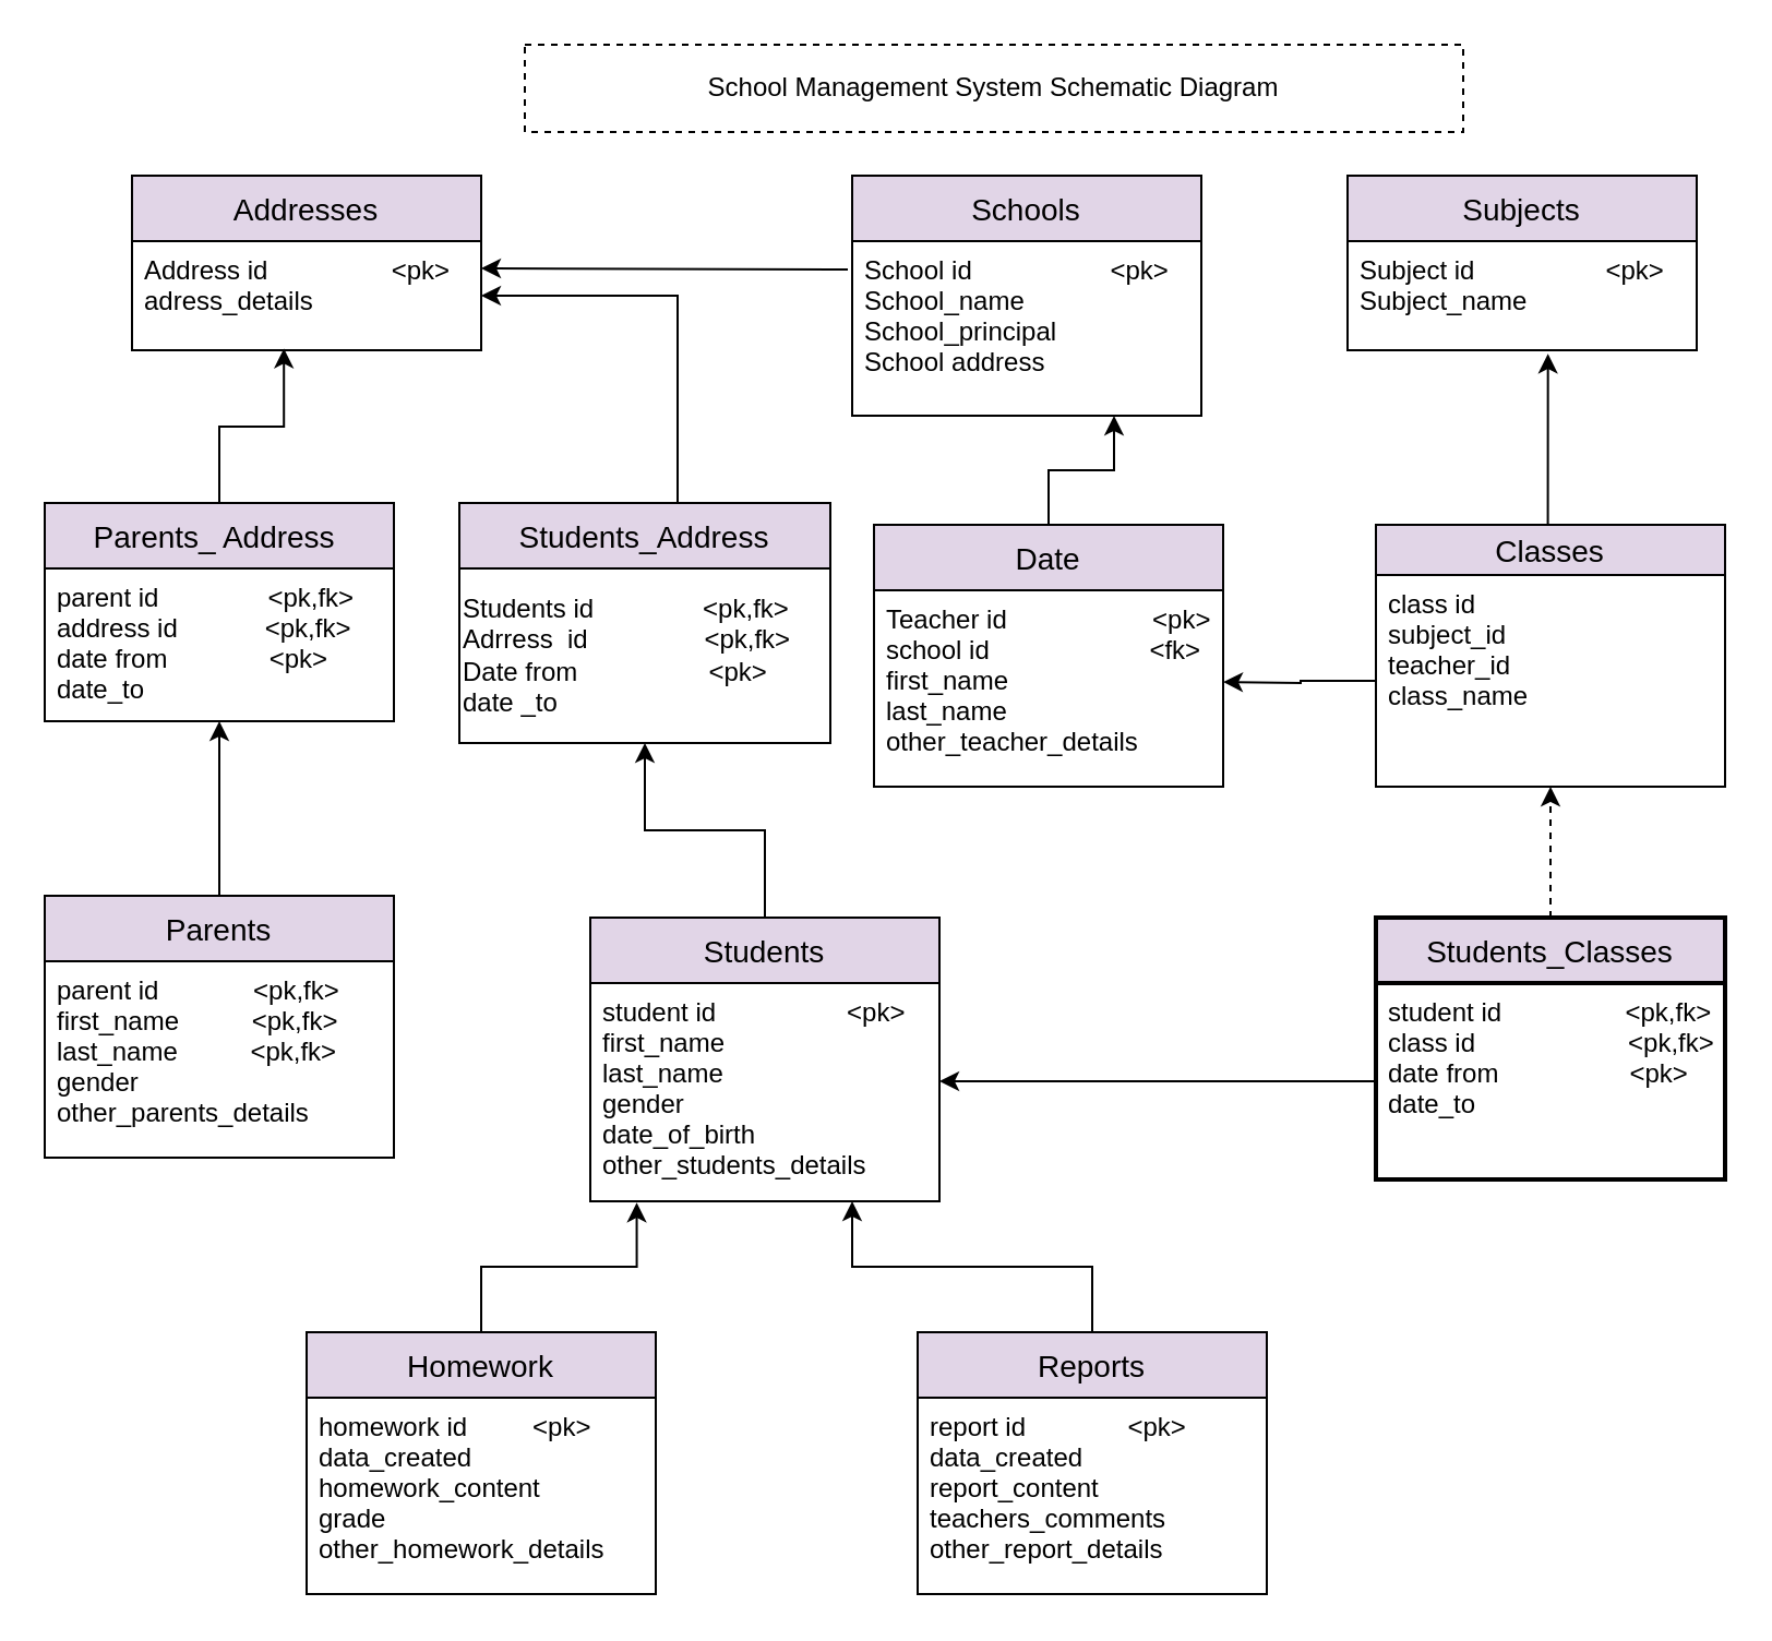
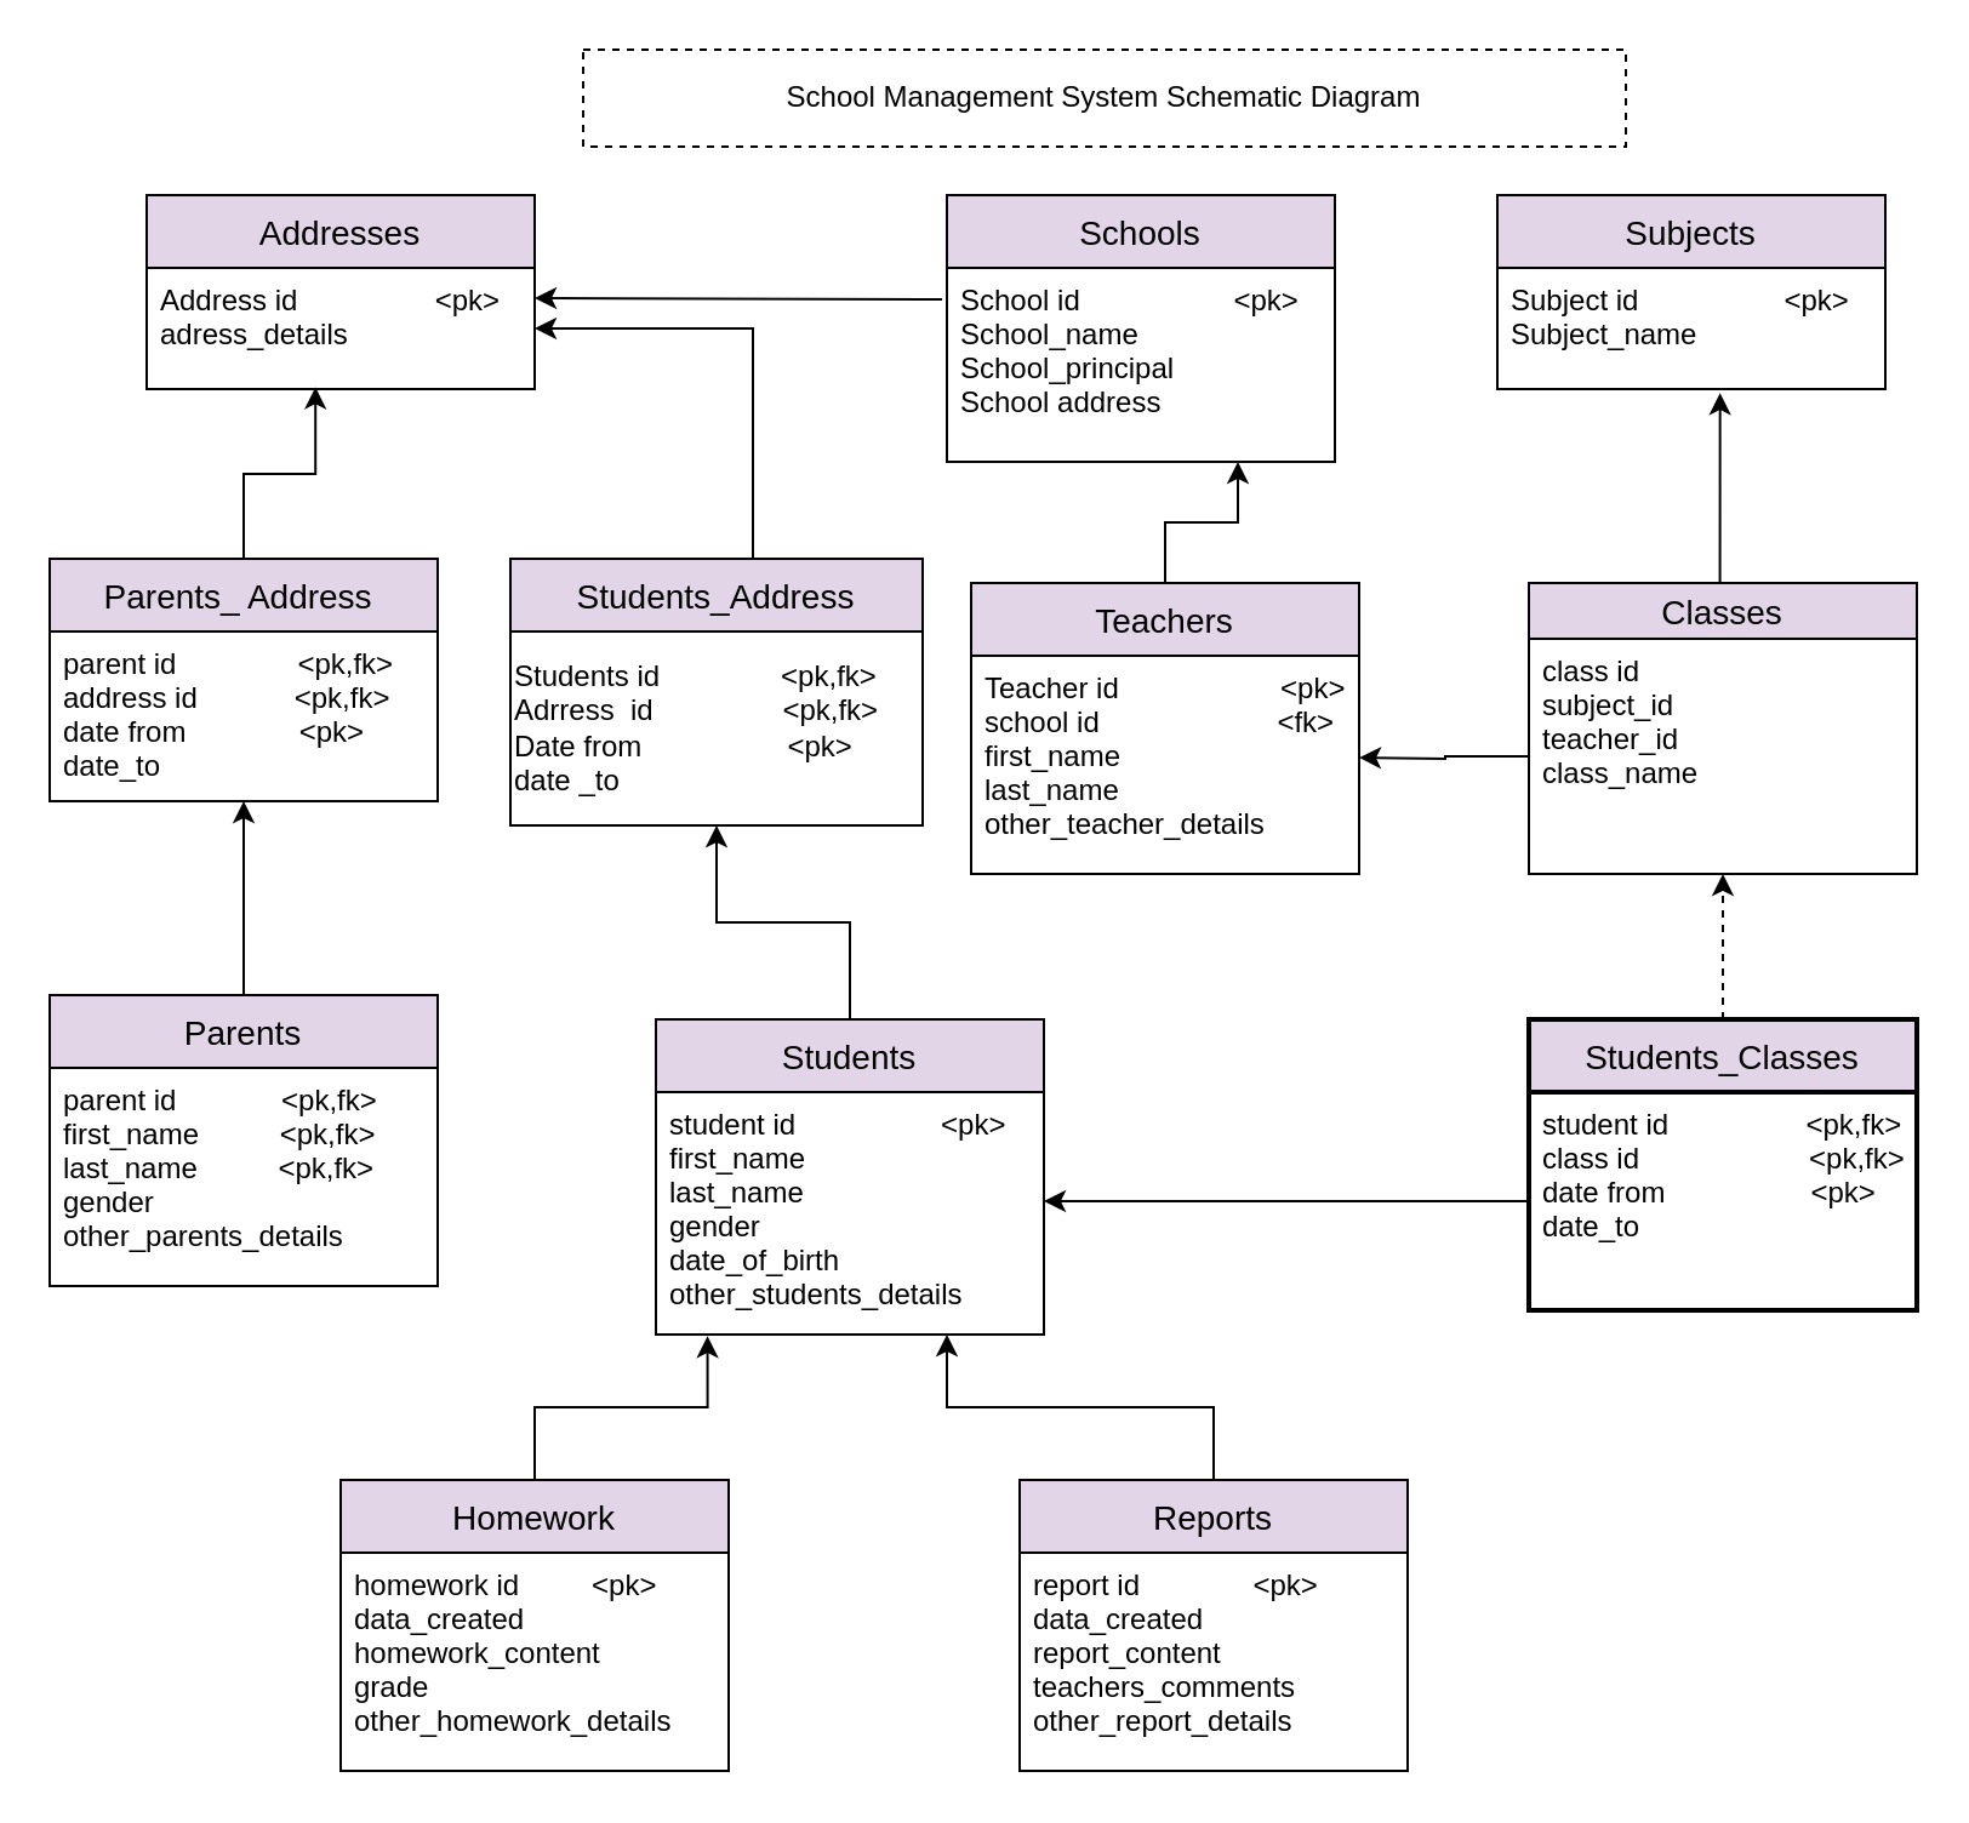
  <mxCell id="0" />
  <mxCell id="1" parent="0" />
  <mxCell id="2" value="Addresses" style="swimlane;childLayout=stackLayout;horizontal=1;startSize=30;horizontalStack=0;fillColor=#e1d5e7;rounded=0;fontSize=14;fontStyle=0;strokeWidth=1;resizeParent=0;resizeLast=1;shadow=0;dashed=0;align=center;strokeColor=#000000;" parent="1" vertex="1"><mxGeometry x="60" y="80" width="160" height="80" as="geometry" /></mxCell>
  <mxCell id="3" value="Address id                 &lt;pk&gt;&#10;adress_details" style="align=left;strokeColor=none;fillColor=none;spacingLeft=4;fontSize=12;verticalAlign=top;resizable=0;rotatable=0;part=1;" parent="2" vertex="1"><mxGeometry y="30" width="160" height="50" as="geometry" /></mxCell>
  <mxCell id="4" value="Subjects" style="swimlane;childLayout=stackLayout;horizontal=1;startSize=30;horizontalStack=0;fillColor=#e1d5e7;rounded=0;fontSize=14;fontStyle=0;strokeWidth=1;resizeParent=0;resizeLast=1;shadow=0;dashed=0;align=center;strokeColor=#000000;" parent="1" vertex="1"><mxGeometry x="617" y="80" width="160" height="80" as="geometry" /></mxCell>
  <mxCell id="5" value="Subject id                  &lt;pk&gt;&#10;Subject_name" style="align=left;strokeColor=none;fillColor=none;spacingLeft=4;fontSize=12;verticalAlign=top;resizable=0;rotatable=0;part=1;" parent="4" vertex="1"><mxGeometry y="30" width="160" height="50" as="geometry" /></mxCell>
  <mxCell id="6" style="edgeStyle=orthogonalEdgeStyle;rounded=0;orthogonalLoop=1;jettySize=auto;html=1;entryX=1;entryY=0.5;entryDx=0;entryDy=0;" parent="1" source="7" target="3" edge="1"><mxGeometry relative="1" as="geometry"><mxPoint x="230" y="135" as="targetPoint" /><Array as="points"><mxPoint x="310" y="135" /></Array></mxGeometry></mxCell>
  <mxCell id="7" value="Students_Address" style="swimlane;childLayout=stackLayout;horizontal=1;startSize=30;horizontalStack=0;fillColor=#e1d5e7;rounded=0;fontSize=14;fontStyle=0;strokeWidth=1;resizeParent=0;resizeLast=1;shadow=0;dashed=0;align=center;strokeColor=#000000;" parent="1" vertex="1"><mxGeometry x="210" y="230" width="170" height="110" as="geometry" /></mxCell>
  <mxCell id="8" value="&lt;div style=&quot;text-align: justify&quot;&gt;&lt;span&gt;Students id&amp;nbsp; &amp;nbsp; &amp;nbsp; &amp;nbsp; &amp;nbsp; &amp;nbsp; &amp;nbsp; &amp;nbsp;&amp;lt;pk,fk&amp;gt;&lt;/span&gt;&lt;/div&gt;&lt;div style=&quot;text-align: justify&quot;&gt;&lt;span&gt;Adrress&amp;nbsp; id&amp;nbsp; &amp;nbsp; &amp;nbsp; &amp;nbsp; &amp;nbsp; &amp;nbsp; &amp;nbsp; &amp;nbsp; &amp;lt;pk,fk&amp;gt;&lt;/span&gt;&lt;/div&gt;&lt;div style=&quot;text-align: justify&quot;&gt;&lt;span&gt;Date from&amp;nbsp; &amp;nbsp; &amp;nbsp; &amp;nbsp; &amp;nbsp; &amp;nbsp; &amp;nbsp; &amp;nbsp; &amp;nbsp; &amp;lt;pk&amp;gt;&lt;/span&gt;&lt;/div&gt;&lt;div style=&quot;text-align: justify&quot;&gt;&lt;span&gt;date _to&lt;/span&gt;&lt;/div&gt;" style="text;html=1;align=left;verticalAlign=middle;resizable=0;points=[];autosize=1;" parent="7" vertex="1"><mxGeometry y="30" width="170" height="80" as="geometry" /></mxCell>
  <mxCell id="9" style="edgeStyle=orthogonalEdgeStyle;rounded=0;orthogonalLoop=1;jettySize=auto;html=1;exitX=0.5;exitY=0;exitDx=0;exitDy=0;entryX=0.435;entryY=0.984;entryDx=0;entryDy=0;entryPerimeter=0;" parent="1" source="10" target="3" edge="1"><mxGeometry relative="1" as="geometry" /></mxCell>
  <mxCell id="10" value="Parents_ Address " style="swimlane;childLayout=stackLayout;horizontal=1;startSize=30;horizontalStack=0;fillColor=#e1d5e7;rounded=0;fontSize=14;fontStyle=0;strokeWidth=1;resizeParent=0;resizeLast=1;shadow=0;dashed=0;align=center;strokeColor=#000000;" parent="1" vertex="1"><mxGeometry x="20" y="230" width="160" height="100" as="geometry" /></mxCell>
  <mxCell id="11" value="parent id               &lt;pk,fk&gt;&#10;address id            &lt;pk,fk&gt;&#10;date from              &lt;pk&gt;&#10;date_to" style="align=left;strokeColor=none;fillColor=none;spacingLeft=4;fontSize=12;verticalAlign=top;resizable=0;rotatable=0;part=1;" parent="10" vertex="1"><mxGeometry y="30" width="160" height="70" as="geometry" /></mxCell>
  <mxCell id="12" value="" style="endArrow=classic;html=1;entryX=1;entryY=0.25;entryDx=0;entryDy=0;" parent="1" target="3" edge="1"><mxGeometry width="50" height="50" relative="1" as="geometry"><mxPoint x="388" y="123" as="sourcePoint" /><mxPoint x="220" y="107" as="targetPoint" /><Array as="points" /></mxGeometry></mxCell>
  <mxCell id="13" style="edgeStyle=orthogonalEdgeStyle;rounded=0;orthogonalLoop=1;jettySize=auto;html=1;exitX=0.5;exitY=0;exitDx=0;exitDy=0;entryX=0.75;entryY=1;entryDx=0;entryDy=0;" parent="1" source="14" target="37" edge="1"><mxGeometry relative="1" as="geometry" /></mxCell>
- <mxCell id="14" value="Date" style="swimlane;childLayout=stackLayout;horizontal=1;startSize=30;horizontalStack=0;fillColor=#e1d5e7;rounded=0;fontSize=14;fontStyle=0;strokeWidth=1;resizeParent=0;resizeLast=1;shadow=0;dashed=0;align=center;strokeColor=#000000;" parent="1" vertex="1"><mxGeometry x="400" y="240" width="160" height="120" as="geometry" /></mxCell>
+ <mxCell id="14" value="Teachers" style="swimlane;childLayout=stackLayout;horizontal=1;startSize=30;horizontalStack=0;fillColor=#e1d5e7;rounded=0;fontSize=14;fontStyle=0;strokeWidth=1;resizeParent=0;resizeLast=1;shadow=0;dashed=0;align=center;strokeColor=#000000;" parent="1" vertex="1"><mxGeometry x="400" y="240" width="160" height="120" as="geometry" /></mxCell>
  <mxCell id="15" value="Teacher id                    &lt;pk&gt;&#10;school id                      &lt;fk&gt;&#10;first_name&#10;last_name&#10;other_teacher_details" style="align=left;strokeColor=none;fillColor=none;spacingLeft=4;fontSize=12;verticalAlign=top;resizable=0;rotatable=0;part=1;" parent="14" vertex="1"><mxGeometry y="30" width="160" height="90" as="geometry" /></mxCell>
  <mxCell id="16" style="edgeStyle=orthogonalEdgeStyle;rounded=0;orthogonalLoop=1;jettySize=auto;html=1;exitX=0.5;exitY=0;exitDx=0;exitDy=0;entryX=0.574;entryY=1.032;entryDx=0;entryDy=0;entryPerimeter=0;" parent="1" source="17" target="5" edge="1"><mxGeometry relative="1" as="geometry"><Array as="points"><mxPoint x="709" y="240" /></Array></mxGeometry></mxCell>
  <mxCell id="17" value="Classes" style="swimlane;childLayout=stackLayout;horizontal=1;startSize=23;horizontalStack=0;fillColor=#e1d5e7;rounded=0;fontSize=14;fontStyle=0;strokeWidth=1;resizeParent=0;resizeLast=1;shadow=0;dashed=0;align=center;strokeColor=#000000;" parent="1" vertex="1"><mxGeometry x="630" y="240" width="160" height="120" as="geometry" /></mxCell>
  <mxCell id="18" value="class id &#10;subject_id&#10;teacher_id&#10;class_name&#10;" style="align=left;strokeColor=none;fillColor=none;spacingLeft=4;fontSize=12;verticalAlign=top;resizable=0;rotatable=0;part=1;" parent="17" vertex="1"><mxGeometry y="23" width="160" height="97" as="geometry" /></mxCell>
  <mxCell id="19" style="edgeStyle=orthogonalEdgeStyle;rounded=0;orthogonalLoop=1;jettySize=auto;html=1;exitX=0;exitY=0.5;exitDx=0;exitDy=0;" parent="1" source="18" edge="1"><mxGeometry relative="1" as="geometry"><mxPoint x="560" y="312" as="targetPoint" /></mxGeometry></mxCell>
  <mxCell id="20" style="edgeStyle=orthogonalEdgeStyle;rounded=0;orthogonalLoop=1;jettySize=auto;html=1;exitX=0.5;exitY=0;exitDx=0;exitDy=0;entryX=0.5;entryY=1;entryDx=0;entryDy=0;" parent="1" source="21" target="11" edge="1"><mxGeometry relative="1" as="geometry" /></mxCell>
  <mxCell id="21" value="Parents" style="swimlane;childLayout=stackLayout;horizontal=1;startSize=30;horizontalStack=0;fillColor=#e1d5e7;rounded=0;fontSize=14;fontStyle=0;strokeWidth=1;resizeParent=0;resizeLast=1;shadow=0;dashed=0;align=center;strokeColor=#000000;" parent="1" vertex="1"><mxGeometry x="20" y="410" width="160" height="120" as="geometry" /></mxCell>
  <mxCell id="22" value="parent id             &lt;pk,fk&gt;&#10;first_name          &lt;pk,fk&gt;&#10;last_name          &lt;pk,fk&gt;&#10;gender &#10;other_parents_details" style="align=left;strokeColor=none;fillColor=none;spacingLeft=4;fontSize=12;verticalAlign=top;resizable=0;rotatable=0;part=1;" parent="21" vertex="1"><mxGeometry y="30" width="160" height="90" as="geometry" /></mxCell>
  <mxCell id="23" style="edgeStyle=orthogonalEdgeStyle;rounded=0;orthogonalLoop=1;jettySize=auto;html=1;" parent="1" source="24" target="8" edge="1"><mxGeometry relative="1" as="geometry" /></mxCell>
  <mxCell id="24" value="Students" style="swimlane;childLayout=stackLayout;horizontal=1;startSize=30;horizontalStack=0;fillColor=#e1d5e7;rounded=0;fontSize=14;fontStyle=0;strokeWidth=1;resizeParent=0;resizeLast=1;shadow=0;dashed=0;align=center;strokeColor=#000000;" parent="1" vertex="1"><mxGeometry x="270" y="420" width="160" height="130" as="geometry" /></mxCell>
  <mxCell id="25" value="student id                  &lt;pk&gt;&#10;first_name&#10;last_name&#10;gender &#10;date_of_birth&#10;other_students_details" style="align=left;strokeColor=none;fillColor=none;spacingLeft=4;fontSize=12;verticalAlign=top;resizable=0;rotatable=0;part=1;" parent="24" vertex="1"><mxGeometry y="30" width="160" height="100" as="geometry" /></mxCell>
  <mxCell id="26" style="edgeStyle=orthogonalEdgeStyle;rounded=0;orthogonalLoop=1;jettySize=auto;html=1;entryX=0.5;entryY=1;entryDx=0;entryDy=0;dashed=1;" parent="1" source="27" target="18" edge="1"><mxGeometry relative="1" as="geometry" /></mxCell>
  <mxCell id="27" value="Students_Classes" style="swimlane;childLayout=stackLayout;horizontal=1;startSize=30;horizontalStack=0;fillColor=#e1d5e7;rounded=0;fontSize=14;fontStyle=0;strokeWidth=2;resizeParent=0;resizeLast=1;shadow=0;dashed=0;align=center;strokeColor=#000000;" parent="1" vertex="1"><mxGeometry x="630" y="420" width="160" height="120" as="geometry" /></mxCell>
  <mxCell id="28" value="student id                 &lt;pk,fk&gt;&#10;class id                     &lt;pk,fk&gt;&#10;date from                  &lt;pk&gt;&#10;date_to" style="align=left;strokeColor=none;fillColor=none;spacingLeft=4;fontSize=12;verticalAlign=top;resizable=0;rotatable=0;part=1;" parent="27" vertex="1"><mxGeometry y="30" width="160" height="90" as="geometry" /></mxCell>
  <mxCell id="29" style="edgeStyle=orthogonalEdgeStyle;rounded=0;orthogonalLoop=1;jettySize=auto;html=1;" parent="1" source="28" edge="1"><mxGeometry relative="1" as="geometry"><mxPoint x="430" y="495" as="targetPoint" /></mxGeometry></mxCell>
  <mxCell id="30" style="edgeStyle=orthogonalEdgeStyle;rounded=0;orthogonalLoop=1;jettySize=auto;html=1;entryX=0.133;entryY=1.006;entryDx=0;entryDy=0;entryPerimeter=0;" parent="1" source="31" target="25" edge="1"><mxGeometry relative="1" as="geometry" /></mxCell>
  <mxCell id="31" value="Homework" style="swimlane;childLayout=stackLayout;horizontal=1;startSize=30;horizontalStack=0;fillColor=#e1d5e7;rounded=0;fontSize=14;fontStyle=0;strokeWidth=1;resizeParent=0;resizeLast=1;shadow=0;dashed=0;align=center;strokeColor=#000000;" parent="1" vertex="1"><mxGeometry x="140" y="610" width="160" height="120" as="geometry" /></mxCell>
  <mxCell id="32" value="homework id         &lt;pk&gt;&#10;data_created&#10;homework_content&#10;grade&#10;other_homework_details" style="align=left;strokeColor=none;fillColor=none;spacingLeft=4;fontSize=12;verticalAlign=top;resizable=0;rotatable=0;part=1;" parent="31" vertex="1"><mxGeometry y="30" width="160" height="90" as="geometry" /></mxCell>
  <mxCell id="33" style="edgeStyle=orthogonalEdgeStyle;rounded=0;orthogonalLoop=1;jettySize=auto;html=1;entryX=0.75;entryY=1;entryDx=0;entryDy=0;" parent="1" source="34" target="25" edge="1"><mxGeometry relative="1" as="geometry" /></mxCell>
  <mxCell id="34" value="Reports" style="swimlane;childLayout=stackLayout;horizontal=1;startSize=30;horizontalStack=0;fillColor=#e1d5e7;rounded=0;fontSize=14;fontStyle=0;strokeWidth=1;resizeParent=0;resizeLast=1;shadow=0;dashed=0;align=center;strokeColor=#000000;" parent="1" vertex="1"><mxGeometry x="420" y="610" width="160" height="120" as="geometry" /></mxCell>
  <mxCell id="35" value="report id              &lt;pk&gt;&#10;data_created&#10;report_content&#10;teachers_comments&#10;other_report_details&#10;" style="align=left;strokeColor=none;fillColor=none;spacingLeft=4;fontSize=12;verticalAlign=top;resizable=0;rotatable=0;part=1;" parent="34" vertex="1"><mxGeometry y="30" width="160" height="90" as="geometry" /></mxCell>
  <mxCell id="36" value="Schools" style="swimlane;childLayout=stackLayout;horizontal=1;startSize=30;horizontalStack=0;fillColor=#e1d5e7;rounded=0;fontSize=14;fontStyle=0;strokeWidth=1;resizeParent=0;resizeLast=1;shadow=0;dashed=0;align=center;strokeColor=#000000;" parent="1" vertex="1"><mxGeometry x="390" y="80" width="160" height="110" as="geometry" /></mxCell>
  <mxCell id="37" value="School id                   &lt;pk&gt;&#10;School_name&#10;School_principal&#10;School address " style="align=left;strokeColor=none;fillColor=none;spacingLeft=4;fontSize=12;verticalAlign=top;resizable=0;rotatable=0;part=1;" parent="36" vertex="1"><mxGeometry y="30" width="160" height="80" as="geometry" /></mxCell>
  <mxCell id="38" value="School Management System Schematic Diagram" style="whiteSpace=wrap;html=1;align=center;rounded=0;strokeColor=#000000;strokeWidth=1;fillColor=#ffffff;dashed=1;" parent="1" vertex="1"><mxGeometry x="240" y="20" width="430" height="40" as="geometry" /></mxCell>
